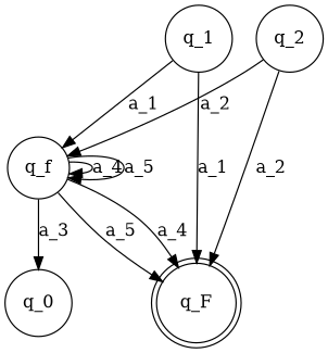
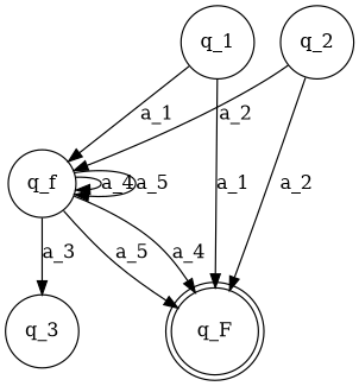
  digraph {
    node [shape=circle]
    q_1
    q_f
    q_F [shape=doublecircle]
    q_2
-   q_3 [label=q_0]
+   q_3
    q_1 -> q_f [label=a_1]
    q_1 -> q_F [label=a_1]
    q_f -> q_f [label=a_4]
    q_f -> q_f [label=a_5]
    q_f -> q_F [label=a_4]
    q_f -> q_F [label=a_5]
    q_f -> q_3 [label=a_3]
    q_2 -> q_f [label=a_2]
    q_2 -> q_F [label=a_2]
  }
